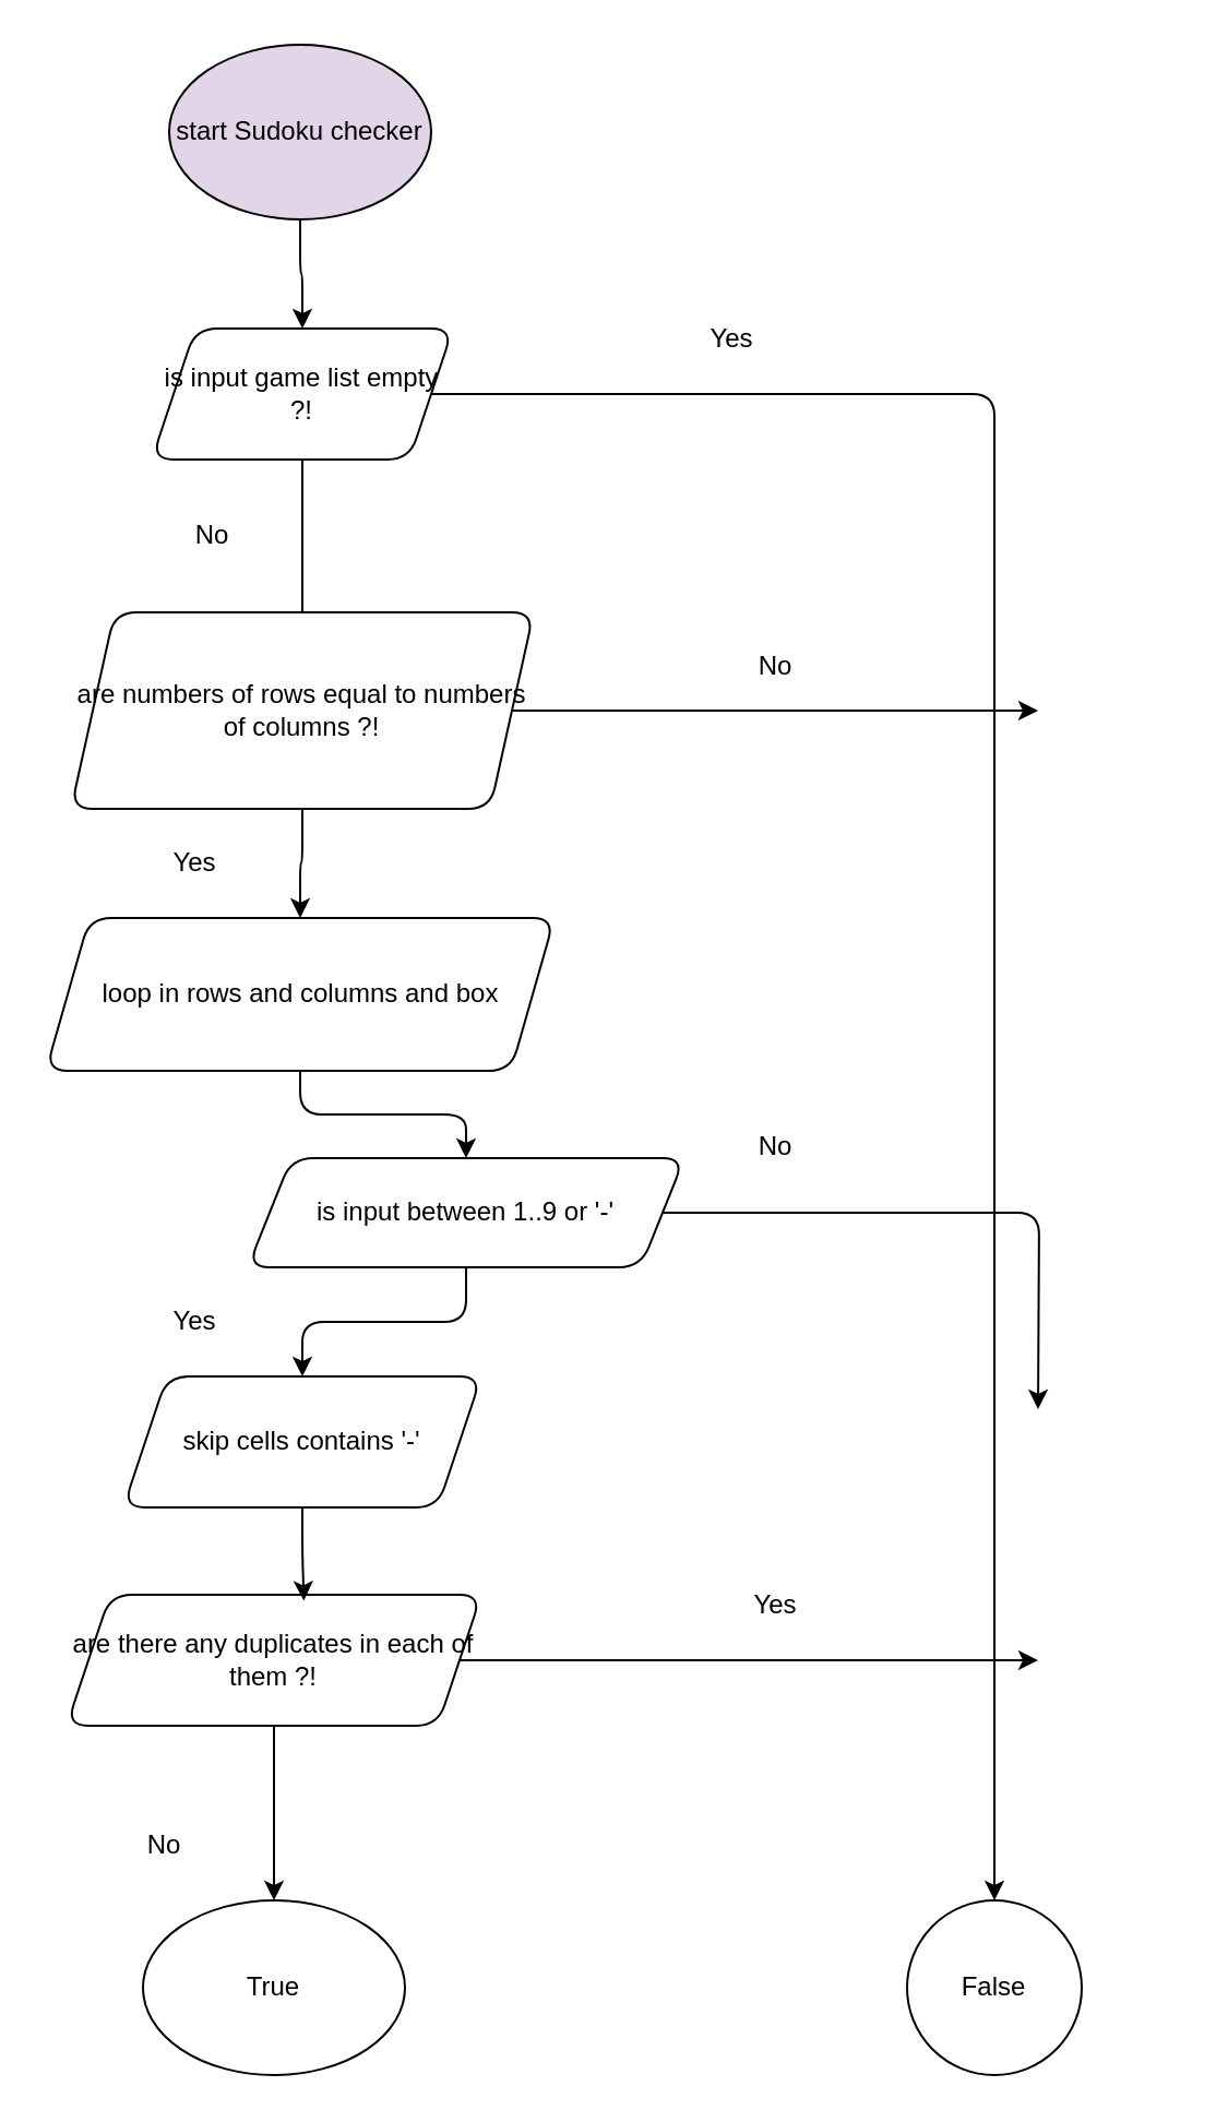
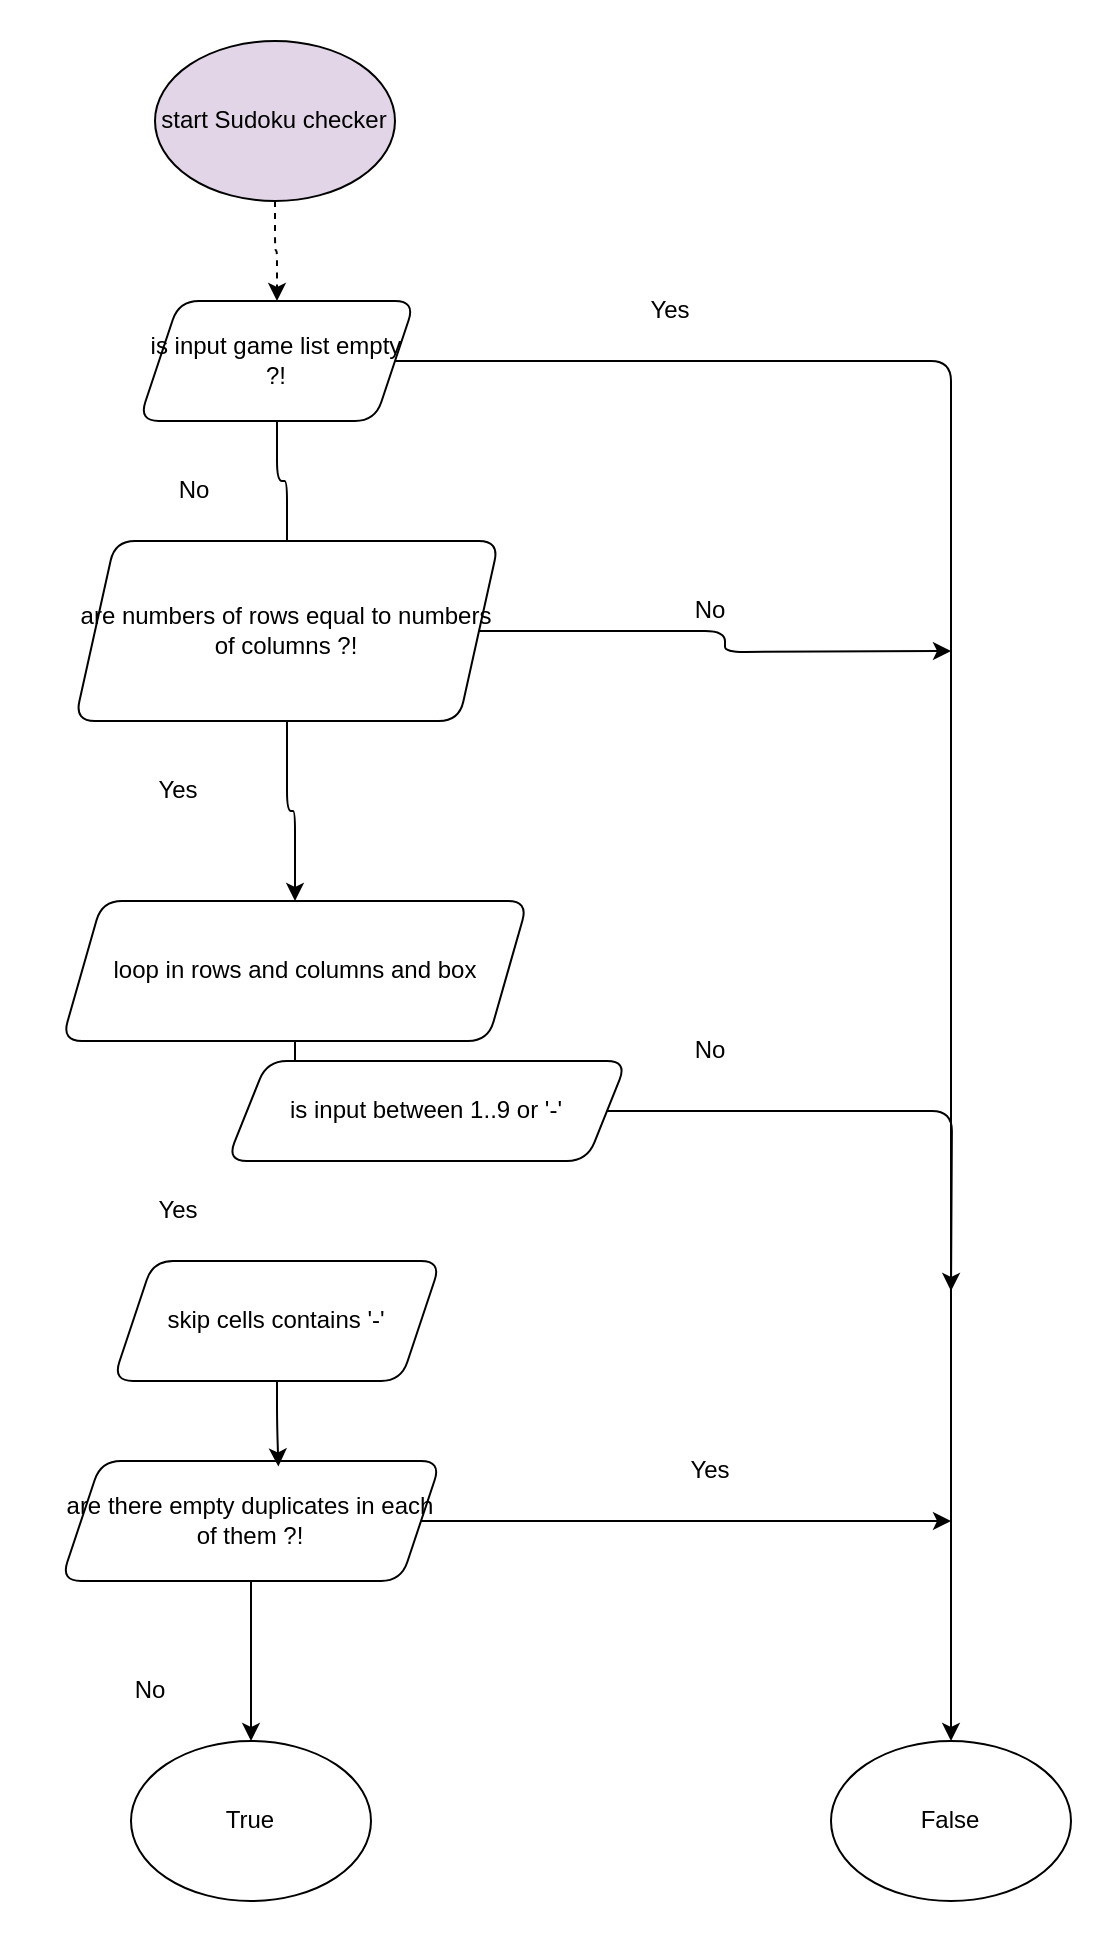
  <mxCell id="0" />
  <mxCell id="1" parent="0" />
- <mxCell id="2" value="" style="edgeStyle=orthogonalEdgeStyle;rounded=1;orthogonalLoop=1;jettySize=auto;html=1;" parent="1" source="3" target="17" edge="1"><mxGeometry relative="1" as="geometry" /></mxCell>
+ <mxCell id="2" value="" style="edgeStyle=orthogonalEdgeStyle;rounded=1;orthogonalLoop=1;jettySize=auto;html=1;dashed=1;" parent="1" source="3" target="17" edge="1"><mxGeometry relative="1" as="geometry" /></mxCell>
  <mxCell id="3" value="start Sudoku checker" style="ellipse;whiteSpace=wrap;html=1;rounded=1;fillColor=#e1d5e7;" parent="1" vertex="1"><mxGeometry x="77" y="20" width="120" height="80" as="geometry" /></mxCell>
  <mxCell id="4" value="" style="edgeStyle=orthogonalEdgeStyle;rounded=1;orthogonalLoop=1;jettySize=auto;html=1;" parent="1" source="6" target="8" edge="1"><mxGeometry relative="1" as="geometry" /></mxCell>
  <mxCell id="5" style="edgeStyle=orthogonalEdgeStyle;rounded=1;orthogonalLoop=1;jettySize=auto;html=1;" edge="1" parent="1" source="6"><mxGeometry relative="1" as="geometry"><mxPoint x="475" y="325" as="targetPoint" /></mxGeometry></mxCell>
- <mxCell id="6" value="are numbers of rows equal to numbers of columns ?!" style="shape=parallelogram;perimeter=parallelogramPerimeter;whiteSpace=wrap;html=1;fixedSize=1;rounded=1;" parent="1" vertex="1"><mxGeometry x="32" y="280" width="212" height="90" as="geometry" /></mxCell>
+ <mxCell id="6" value="are numbers of rows equal to numbers of columns ?!" style="shape=parallelogram;perimeter=parallelogramPerimeter;whiteSpace=wrap;html=1;fixedSize=1;rounded=1;" parent="1" vertex="1"><mxGeometry x="37" y="270" width="212" height="90" as="geometry" /></mxCell>
  <mxCell id="7" style="edgeStyle=orthogonalEdgeStyle;rounded=1;orthogonalLoop=1;jettySize=auto;html=1;" edge="1" parent="1" source="8" target="14"><mxGeometry relative="1" as="geometry" /></mxCell>
- <mxCell id="8" value="loop in rows and columns and box" style="shape=parallelogram;perimeter=parallelogramPerimeter;whiteSpace=wrap;html=1;fixedSize=1;rounded=1;" parent="1" vertex="1"><mxGeometry x="20.5" y="420" width="233" height="70" as="geometry" /></mxCell>
+ <mxCell id="8" value="loop in rows and columns and box" style="shape=parallelogram;perimeter=parallelogramPerimeter;whiteSpace=wrap;html=1;fixedSize=1;rounded=1;" parent="1" vertex="1"><mxGeometry x="30.5" y="450" width="233" height="70" as="geometry" /></mxCell>
  <mxCell id="9" style="edgeStyle=orthogonalEdgeStyle;rounded=1;orthogonalLoop=1;jettySize=auto;html=1;entryX=0.5;entryY=0;entryDx=0;entryDy=0;" edge="1" parent="1" source="11" target="18"><mxGeometry relative="1" as="geometry" /></mxCell>
  <mxCell id="10" style="edgeStyle=orthogonalEdgeStyle;rounded=1;orthogonalLoop=1;jettySize=auto;html=1;" edge="1" parent="1" source="11"><mxGeometry relative="1" as="geometry"><mxPoint x="475" y="760" as="targetPoint" /></mxGeometry></mxCell>
- <mxCell id="11" value="are there any duplicates in each of them ?!" style="shape=parallelogram;perimeter=parallelogramPerimeter;whiteSpace=wrap;html=1;fixedSize=1;rounded=1;" parent="1" vertex="1"><mxGeometry x="30" y="730" width="190" height="60" as="geometry" /></mxCell>
+ <mxCell id="11" value="are there empty duplicates in each of them ?!" style="shape=parallelogram;perimeter=parallelogramPerimeter;whiteSpace=wrap;html=1;fixedSize=1;rounded=1;" parent="1" vertex="1"><mxGeometry x="30" y="730" width="190" height="60" as="geometry" /></mxCell>
  <mxCell id="12" style="edgeStyle=orthogonalEdgeStyle;rounded=1;orthogonalLoop=1;jettySize=auto;html=1;" parent="1" source="14" edge="1"><mxGeometry relative="1" as="geometry"><mxPoint x="475" y="645" as="targetPoint" /></mxGeometry></mxCell>
- <mxCell id="13" style="edgeStyle=orthogonalEdgeStyle;rounded=1;orthogonalLoop=1;jettySize=auto;html=1;" edge="1" parent="1" source="14" target="26"><mxGeometry relative="1" as="geometry" /></mxCell>
  <mxCell id="14" value="is input between 1..9 or '-'" style="shape=parallelogram;perimeter=parallelogramPerimeter;whiteSpace=wrap;html=1;fixedSize=1;rounded=1;" parent="1" vertex="1"><mxGeometry x="113" y="530" width="200" height="50" as="geometry" /></mxCell>
  <mxCell id="15" value="" style="edgeStyle=orthogonalEdgeStyle;rounded=1;orthogonalLoop=1;jettySize=auto;html=1;endArrow=none;" parent="1" source="17" target="6" edge="1"><mxGeometry relative="1" as="geometry" /></mxCell>
  <mxCell id="16" style="edgeStyle=orthogonalEdgeStyle;rounded=1;orthogonalLoop=1;jettySize=auto;html=1;entryX=0.5;entryY=0;entryDx=0;entryDy=0;" parent="1" source="17" target="21" edge="1"><mxGeometry relative="1" as="geometry" /></mxCell>
  <mxCell id="17" value="is input game list empty ?!" style="shape=parallelogram;perimeter=parallelogramPerimeter;whiteSpace=wrap;html=1;fixedSize=1;rounded=1;" parent="1" vertex="1"><mxGeometry x="69" y="150" width="138" height="60" as="geometry" /></mxCell>
  <mxCell id="18" value="True" style="ellipse;whiteSpace=wrap;html=1;rounded=1;" parent="1" vertex="1"><mxGeometry x="65" y="870" width="120" height="80" as="geometry" /></mxCell>
  <mxCell id="19" value="No" style="text;strokeColor=none;align=center;fillColor=none;html=1;verticalAlign=middle;whiteSpace=wrap;rounded=1;" parent="1" vertex="1"><mxGeometry x="67" y="230" width="60" height="30" as="geometry" /></mxCell>
  <mxCell id="20" value="No" style="text;strokeColor=none;align=center;fillColor=none;html=1;verticalAlign=middle;whiteSpace=wrap;rounded=1;" parent="1" vertex="1"><mxGeometry x="45" y="830" width="60" height="30" as="geometry" /></mxCell>
- <mxCell id="21" value="False" style="ellipse;whiteSpace=wrap;html=1;rounded=1;" parent="1" vertex="1"><mxGeometry x="415" y="870" width="80" height="80" as="geometry" /></mxCell>
+ <mxCell id="21" value="False" style="ellipse;whiteSpace=wrap;html=1;rounded=1;" parent="1" vertex="1"><mxGeometry x="415" y="870" width="120" height="80" as="geometry" /></mxCell>
  <mxCell id="22" value="Yes" style="text;strokeColor=none;align=center;fillColor=none;html=1;verticalAlign=middle;whiteSpace=wrap;rounded=1;" parent="1" vertex="1"><mxGeometry x="305" y="140" width="60" height="30" as="geometry" /></mxCell>
  <mxCell id="23" value="No" style="text;strokeColor=none;align=center;fillColor=none;html=1;verticalAlign=middle;whiteSpace=wrap;rounded=1;" parent="1" vertex="1"><mxGeometry x="325" y="290" width="60" height="30" as="geometry" /></mxCell>
  <mxCell id="24" value="Yes" style="text;strokeColor=none;align=center;fillColor=none;html=1;verticalAlign=middle;whiteSpace=wrap;rounded=1;" vertex="1" parent="1"><mxGeometry x="59" y="380" width="60" height="30" as="geometry" /></mxCell>
  <mxCell id="25" value="Yes" style="text;strokeColor=none;align=center;fillColor=none;html=1;verticalAlign=middle;whiteSpace=wrap;rounded=1;" vertex="1" parent="1"><mxGeometry x="59" y="590" width="60" height="30" as="geometry" /></mxCell>
  <mxCell id="26" value="skip cells contains '-'" style="shape=parallelogram;perimeter=parallelogramPerimeter;whiteSpace=wrap;html=1;fixedSize=1;rounded=1;" vertex="1" parent="1"><mxGeometry x="56" y="630" width="164" height="60" as="geometry" /></mxCell>
  <mxCell id="27" style="edgeStyle=orthogonalEdgeStyle;rounded=1;orthogonalLoop=1;jettySize=auto;html=1;entryX=0.572;entryY=0.045;entryDx=0;entryDy=0;entryPerimeter=0;" edge="1" parent="1" source="26" target="11"><mxGeometry relative="1" as="geometry" /></mxCell>
  <mxCell id="28" value="No" style="text;strokeColor=none;align=center;fillColor=none;html=1;verticalAlign=middle;whiteSpace=wrap;rounded=1;" vertex="1" parent="1"><mxGeometry x="325" y="510" width="60" height="30" as="geometry" /></mxCell>
  <mxCell id="29" value="Yes" style="text;strokeColor=none;align=center;fillColor=none;html=1;verticalAlign=middle;whiteSpace=wrap;rounded=1;" vertex="1" parent="1"><mxGeometry x="325" y="720" width="60" height="30" as="geometry" /></mxCell>
